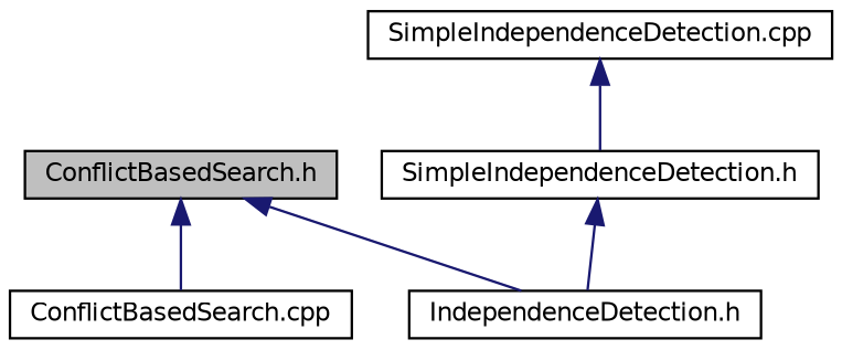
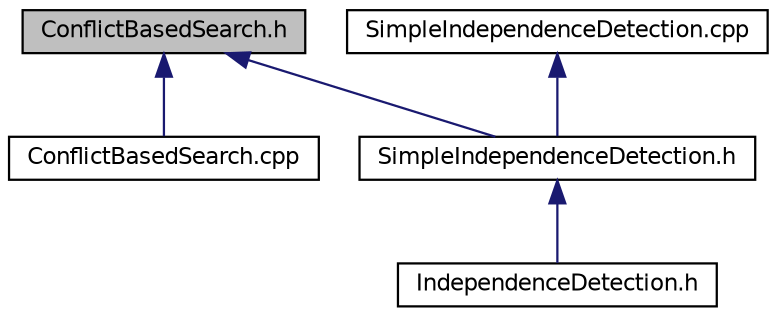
  digraph {
    node [color=black fillcolor=white fontname=Helvetica fontsize=10 shape=record style=filled]
    edge [color=midnightblue dir=back fontname=Helvetica fontsize=10 labelfontname=Helvetica labelfontsize=10 style=solid]
    n1 [fillcolor=grey75 fontcolor=black height=0.2 label="ConflictBasedSearch.h" width=0.4]
    n2 [height=0.2 label="ConflictBasedSearch.cpp" width=0.4]
    n3 [height=0.2 label="SimpleIndependenceDetection.h" width=0.4]
    n4 [height=0.2 label="IndependenceDetection.h" width=0.4]
    n5 [height=0.2 label="SimpleIndependenceDetection.cpp" width=0.4]
    n1 -> n2
-   n1 -> n4
+   n1 -> n3
    n3 -> n4
    n5 -> n3
  }
